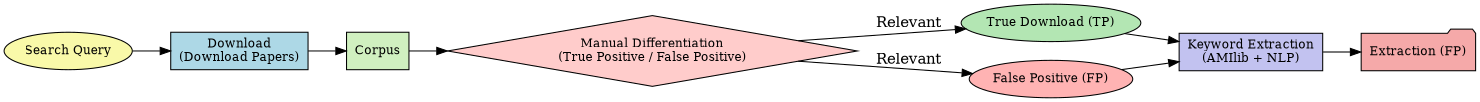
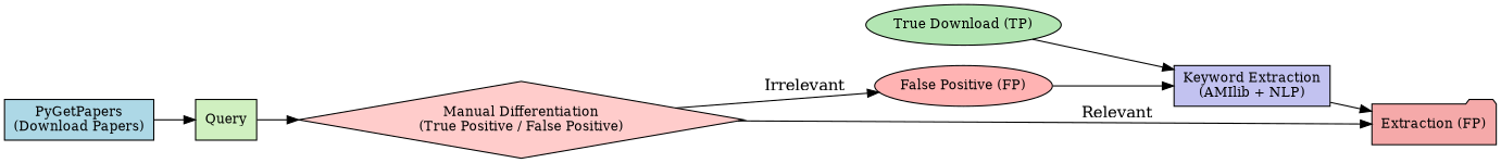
  digraph {
    rankdir=LR
    node [fontsize=12 shape=box style=filled]
-   n1 [fillcolor="#f9f9a9" label="Search Query" shape=oval]
-   n2 [fillcolor="#add8e6" label="Download\n(Download Papers)"]
-   n3 [fillcolor="#d0f0c0" label=Corpus]
+   n2 [fillcolor="#add8e6" label="PyGetPapers\n(Download Papers)"]
+   n3 [fillcolor="#d0f0c0" label=Query]
    n4 [fillcolor="#ffcccb" label="Manual Differentiation\n(True Positive / False Positive)" shape=diamond]
    n5 [fillcolor="#b3e6b3" label="True Download (TP)" shape=ellipse]
    n6 [fillcolor="#ffb3b3" label="False Positive (FP)" shape=ellipse]
    n7 [fillcolor="#c2c2f0" label="Keyword Extraction\n(AMIlib + NLP)"]
    n8 [fillcolor="#f5a9a9" label="Extraction (FP)" shape=folder]
-   n1 -> n2
    n2 -> n3
    n3 -> n4
-   n4 -> n5 [label=Relevant]
-   n4 -> n6 [label=Relevant]
+   n4 -> n8 [label=Relevant]
+   n4 -> n6 [label=Irrelevant]
    n5 -> n7
    n6 -> n7
    n7 -> n8
  }
